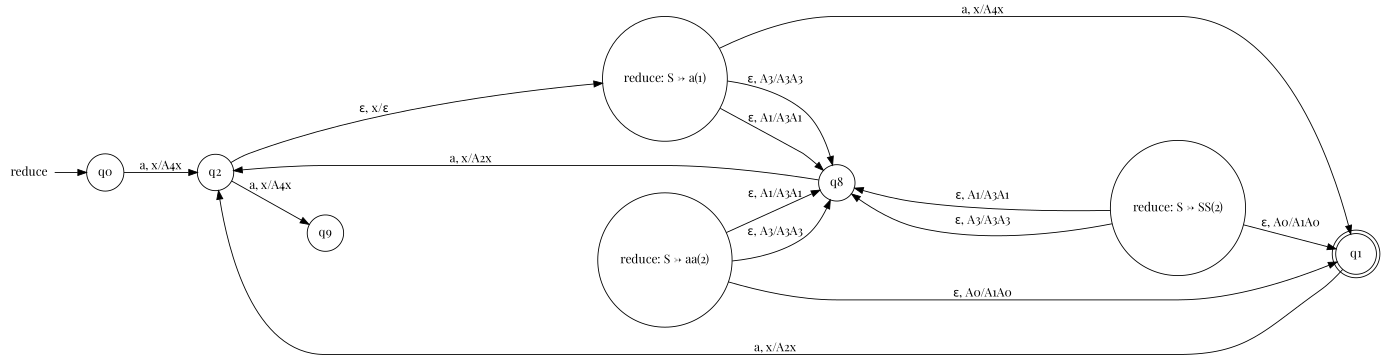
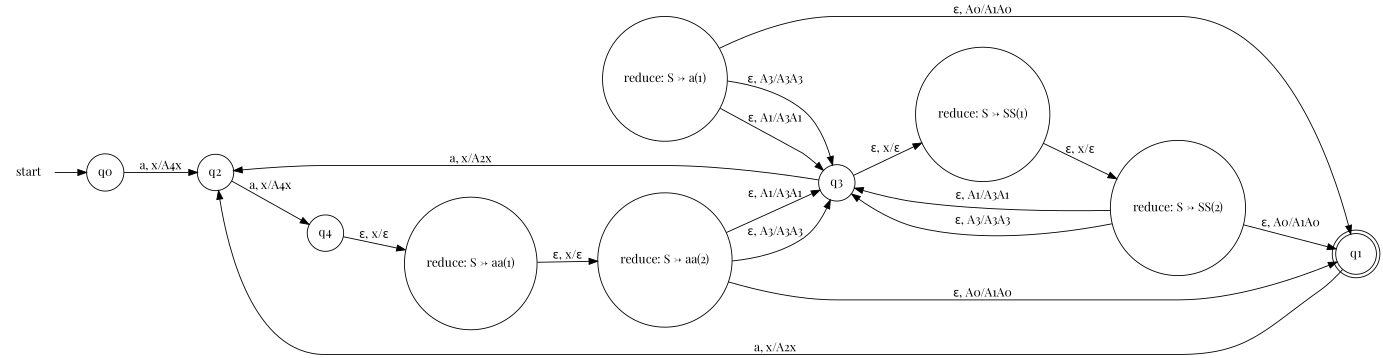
  digraph {
    fontname="Playfair Display"
    rankdir=LR
    node [fontname="Playfair Display" shape=circle]
    edge [fontname="Playfair Display"]
-   start [shape=none label=reduce]
+   start [shape=none]
    n2 [label=q0]
    n3 [label=q2]
-   n4 [label=q9]
+   n4 [label=q4]
    n5 [label="reduce: S → a(1)"]
    n6 [label=q1 shape=doublecircle]
-   n8 [label=q8]
+   n7 [label="reduce: S → aa(1)"]
+   n8 [label=q3]
+   n9 [label="reduce: S → SS(1)"]
    n10 [label="reduce: S → SS(2)"]
    n11 [label="reduce: S → aa(2)"]
    start -> n2
    n2 -> n3 [label="a, x/A4x"]
    n3 -> n4 [label="a, x/A4x"]
-   n3 -> n5 [label="ε, x/ε"]
-   n5 -> n6 [label="a, x/A4x"]
+   n4 -> n7 [label="ε, x/ε"]
+   n5 -> n6 [label="ε, A0/A1A0"]
    n5 -> n8 [label="ε, A1/A3A1"]
    n5 -> n8 [label="ε, A3/A3A3"]
    n6 -> n3 [label="a, x/A2x"]
+   n7 -> n11 [label="ε, x/ε"]
    n8 -> n3 [label="a, x/A2x"]
+   n8 -> n9 [label="ε, x/ε"]
+   n9 -> n10 [label="ε, x/ε"]
    n10 -> n6 [label="ε, A0/A1A0"]
    n10 -> n8 [label="ε, A1/A3A1"]
    n10 -> n8 [label="ε, A3/A3A3"]
    n11 -> n6 [label="ε, A0/A1A0"]
    n11 -> n8 [label="ε, A1/A3A1"]
    n11 -> n8 [label="ε, A3/A3A3"]
  }
